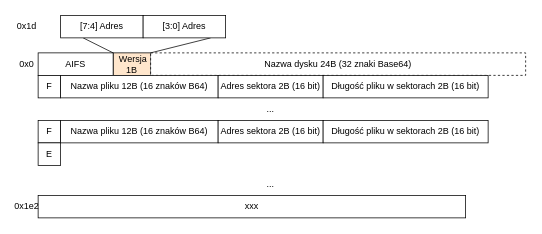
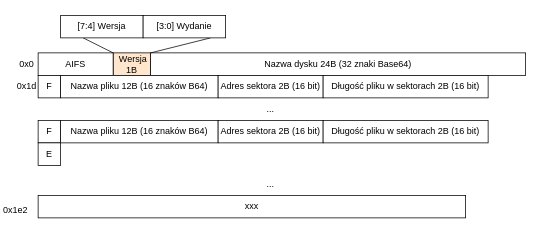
  <mxCell id="0" />
  <mxCell id="1" parent="0" />
  <mxCell id="2" value="&amp;nbsp;Wersja 1B" style="rounded=0;whiteSpace=wrap;html=1;fillColor=#ffe6cc;" vertex="1" parent="1"><mxGeometry x="150" y="70" width="50" height="30" as="geometry" /></mxCell>
  <mxCell id="3" value="AIFS" style="rounded=0;whiteSpace=wrap;html=1;" vertex="1" parent="1"><mxGeometry x="50" y="70" width="100" height="30" as="geometry" /></mxCell>
- <mxCell id="4" value="Nazwa dysku 24B (32 znaki Base64)" style="rounded=0;whiteSpace=wrap;html=1;dashed=1;" vertex="1" parent="1"><mxGeometry x="200" y="70" width="500" height="30" as="geometry" /></mxCell>
+ <mxCell id="4" value="Nazwa dysku 24B (32 znaki Base64)" style="rounded=0;whiteSpace=wrap;html=1;" vertex="1" parent="1"><mxGeometry x="200" y="70" width="500" height="30" as="geometry" /></mxCell>
  <mxCell id="5" value="F" style="rounded=0;whiteSpace=wrap;html=1;" vertex="1" parent="1"><mxGeometry x="50" y="100" width="30" height="30" as="geometry" /></mxCell>
  <mxCell id="6" value="Nazwa pliku 12B (16 znaków B64)" style="rounded=0;whiteSpace=wrap;html=1;" vertex="1" parent="1"><mxGeometry x="80" y="100" width="210" height="30" as="geometry" /></mxCell>
  <mxCell id="7" value="Adres sektora 2B (16 bit)" style="rounded=0;whiteSpace=wrap;html=1;" vertex="1" parent="1"><mxGeometry x="290" y="100" width="140" height="30" as="geometry" /></mxCell>
  <mxCell id="8" value="Długość pliku w sektorach 2B (16 bit)" style="rounded=0;whiteSpace=wrap;html=1;" vertex="1" parent="1"><mxGeometry x="430" y="100" width="220" height="30" as="geometry" /></mxCell>
  <mxCell id="9" value="..." style="text;html=1;align=center;verticalAlign=middle;whiteSpace=wrap;rounded=0;" vertex="1" parent="1"><mxGeometry x="330" y="130" width="60" height="30" as="geometry" /></mxCell>
  <mxCell id="10" value="F" style="rounded=0;whiteSpace=wrap;html=1;" vertex="1" parent="1"><mxGeometry x="50" y="160" width="30" height="30" as="geometry" /></mxCell>
  <mxCell id="11" value="Nazwa pliku 12B (16 znaków B64)" style="rounded=0;whiteSpace=wrap;html=1;" vertex="1" parent="1"><mxGeometry x="80" y="160" width="210" height="30" as="geometry" /></mxCell>
  <mxCell id="12" value="Adres sektora 2B (16 bit)" style="rounded=0;whiteSpace=wrap;html=1;" vertex="1" parent="1"><mxGeometry x="290" y="160" width="140" height="30" as="geometry" /></mxCell>
  <mxCell id="13" value="Długość pliku w sektorach 2B (16 bit)" style="rounded=0;whiteSpace=wrap;html=1;" vertex="1" parent="1"><mxGeometry x="430" y="160" width="220" height="30" as="geometry" /></mxCell>
  <mxCell id="14" value="E" style="rounded=0;whiteSpace=wrap;html=1;" vertex="1" parent="1"><mxGeometry x="50" y="190" width="30" height="30" as="geometry" /></mxCell>
  <mxCell id="15" value="..." style="text;html=1;align=center;verticalAlign=middle;whiteSpace=wrap;rounded=0;" vertex="1" parent="1"><mxGeometry x="330" y="230" width="60" height="30" as="geometry" /></mxCell>
  <mxCell id="16" value="xxx" style="rounded=0;whiteSpace=wrap;html=1;" vertex="1" parent="1"><mxGeometry x="50" y="260" width="570" height="30" as="geometry" /></mxCell>
  <mxCell id="17" value="0x0" style="text;html=1;align=center;verticalAlign=middle;whiteSpace=wrap;rounded=0;" vertex="1" parent="1"><mxGeometry x="20" y="70" width="30" height="30" as="geometry" /></mxCell>
- <mxCell id="18" value="0x1d" style="text;html=1;align=center;verticalAlign=middle;whiteSpace=wrap;rounded=0;" vertex="1" parent="1"><mxGeometry x="20" y="20" width="30" height="30" as="geometry" /></mxCell>
- <mxCell id="19" value="0x1e2" style="text;html=1;align=center;verticalAlign=middle;whiteSpace=wrap;rounded=0;" vertex="1" parent="1"><mxGeometry x="20" y="260" width="30" height="30" as="geometry" /></mxCell>
+ <mxCell id="18" value="0x1d" style="text;html=1;align=center;verticalAlign=middle;whiteSpace=wrap;rounded=0;" vertex="1" parent="1"><mxGeometry x="20" y="100" width="30" height="30" as="geometry" /></mxCell>
+ <mxCell id="19" value="0x1e2" style="text;html=1;align=center;verticalAlign=middle;whiteSpace=wrap;rounded=0;" vertex="1" parent="1"><mxGeometry x="5" y="265" width="30" height="30" as="geometry" /></mxCell>
  <mxCell id="20" value="" style="endArrow=none;html=1;rounded=0;exitX=1;exitY=0;exitDx=0;exitDy=0;" edge="1" parent="1" source="2"><mxGeometry width="50" height="50" relative="1" as="geometry"><mxPoint x="480" y="210" as="sourcePoint" /><mxPoint x="280" y="50" as="targetPoint" /></mxGeometry></mxCell>
  <mxCell id="21" value="" style="endArrow=none;html=1;rounded=0;exitX=1;exitY=0;exitDx=0;exitDy=0;" edge="1" parent="1" source="3"><mxGeometry width="50" height="50" relative="1" as="geometry"><mxPoint x="210" y="80" as="sourcePoint" /><mxPoint x="110" y="50" as="targetPoint" /></mxGeometry></mxCell>
- <mxCell id="22" value="[7:4] Adres" style="rounded=0;whiteSpace=wrap;html=1;" vertex="1" parent="1"><mxGeometry x="80" y="20" width="110" height="30" as="geometry" /></mxCell>
- <mxCell id="23" value="[3:0] Adres" style="rounded=0;whiteSpace=wrap;html=1;" vertex="1" parent="1"><mxGeometry x="190" y="20" width="110" height="30" as="geometry" /></mxCell>
+ <mxCell id="22" value="[7:4] Wersja" style="rounded=0;whiteSpace=wrap;html=1;" vertex="1" parent="1"><mxGeometry x="80" y="20" width="110" height="30" as="geometry" /></mxCell>
+ <mxCell id="23" value="[3:0] Wydanie" style="rounded=0;whiteSpace=wrap;html=1;" vertex="1" parent="1"><mxGeometry x="190" y="20" width="110" height="30" as="geometry" /></mxCell>
